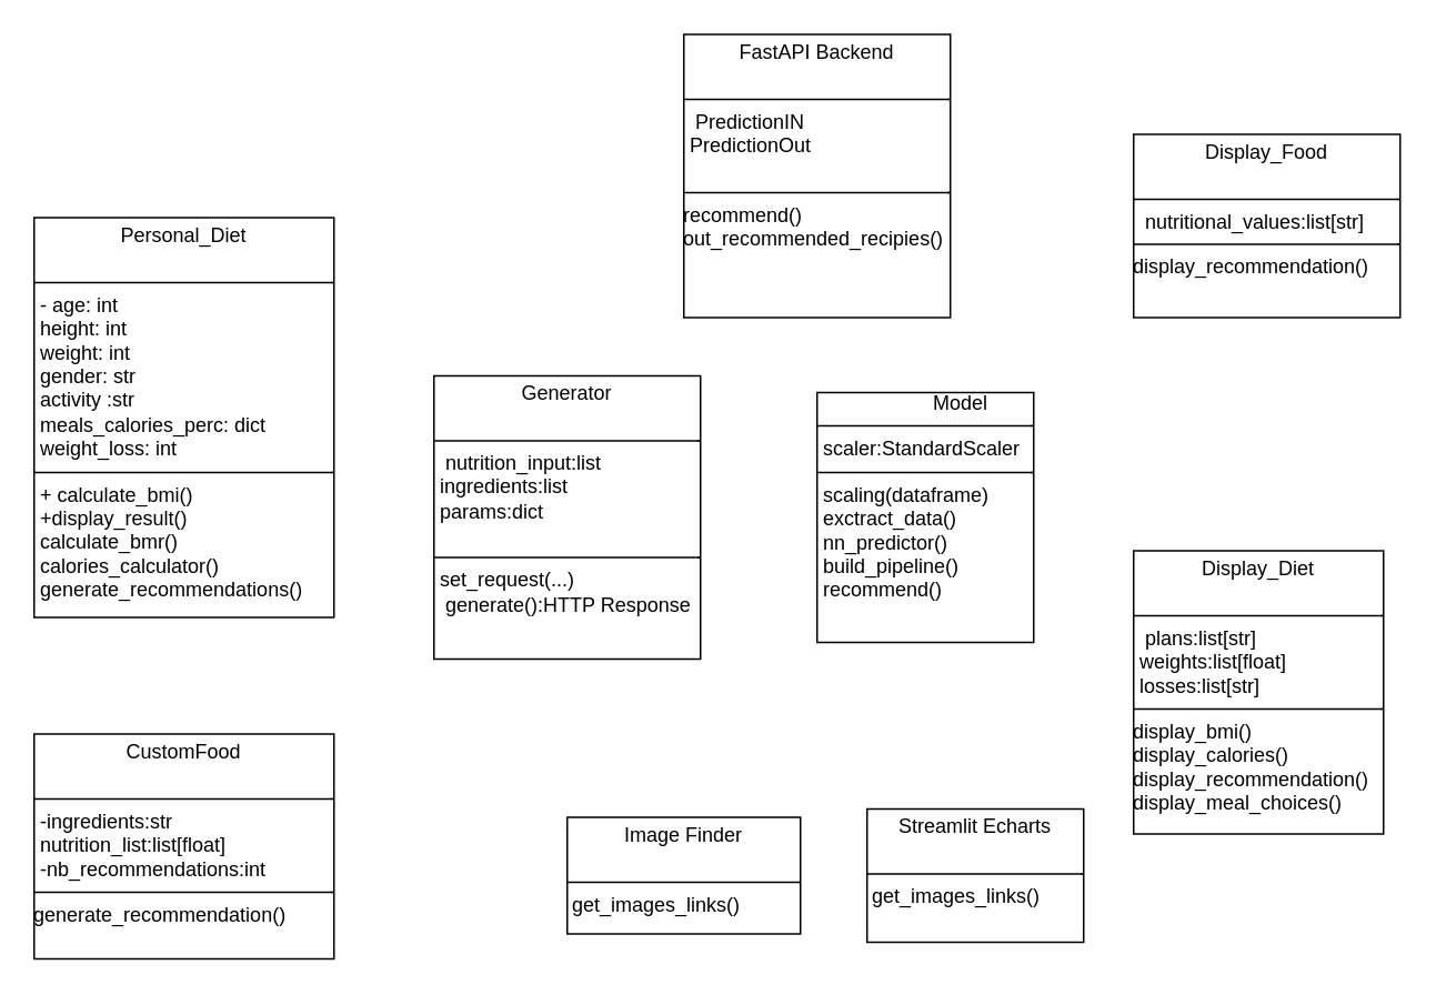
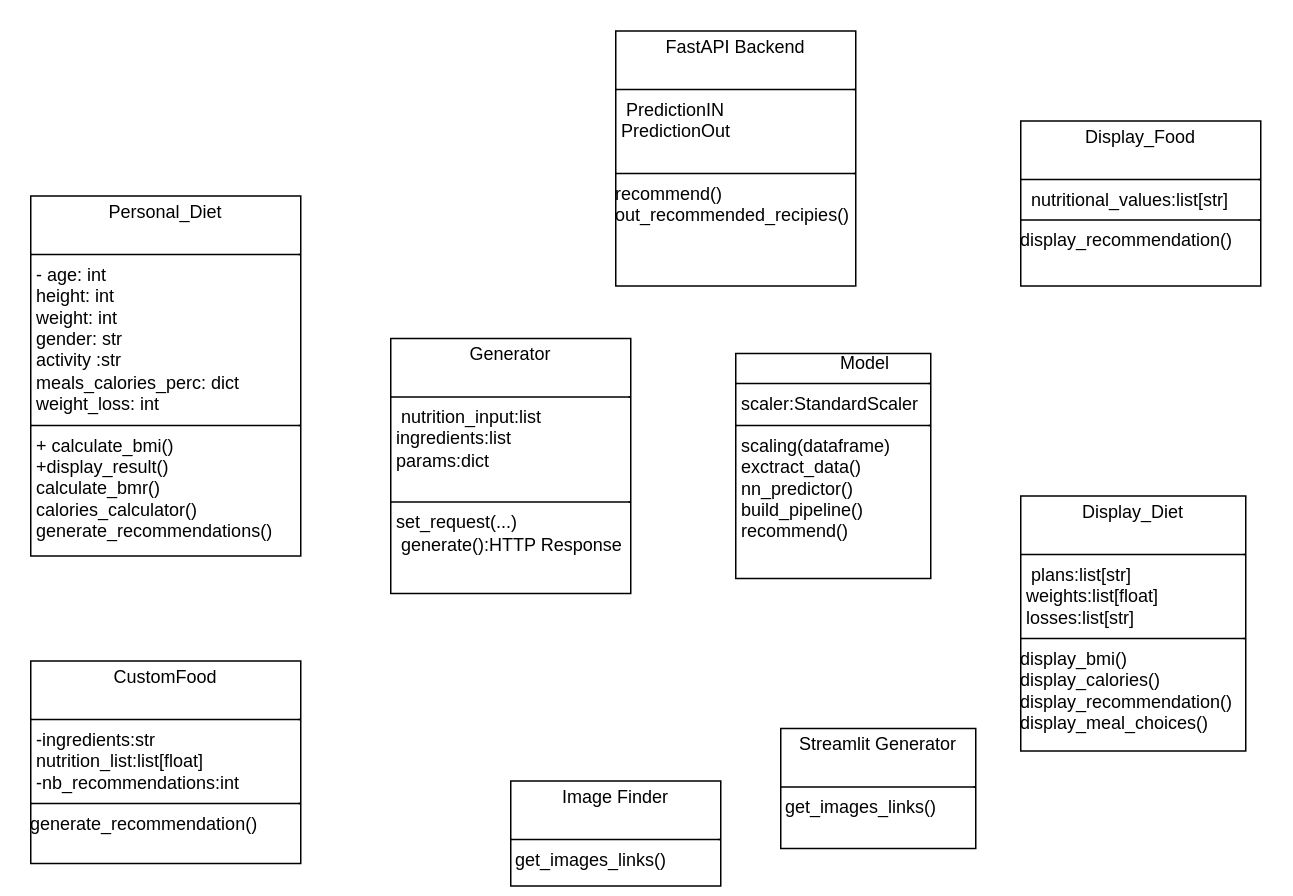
  <mxCell id="0" />
  <mxCell id="1" parent="0" />
  <mxCell id="2" value="&lt;p style=&quot;margin:0px;margin-top:4px;text-align:center;&quot;&gt;Personal_Diet&lt;br&gt;&lt;br&gt;&lt;/p&gt;&lt;hr size=&quot;1&quot; style=&quot;border-style:solid;&quot;&gt;&lt;p style=&quot;margin:0px;margin-left:4px;&quot;&gt;- age: int&lt;/p&gt;&lt;p style=&quot;margin:0px;margin-left:4px;&quot;&gt;height: int&amp;nbsp;&lt;/p&gt;&lt;p style=&quot;margin:0px;margin-left:4px;&quot;&gt;weight: int&lt;/p&gt;&lt;p style=&quot;margin:0px;margin-left:4px;&quot;&gt;gender: str&lt;/p&gt;&lt;p style=&quot;margin:0px;margin-left:4px;&quot;&gt;activity :str&lt;/p&gt;&lt;p style=&quot;margin:0px;margin-left:4px;&quot;&gt;meals_calories_perc: dict&lt;/p&gt;&lt;p style=&quot;margin:0px;margin-left:4px;&quot;&gt;weight_loss: int&lt;/p&gt;&lt;hr size=&quot;1&quot; style=&quot;border-style:solid;&quot;&gt;&lt;p style=&quot;margin:0px;margin-left:4px;&quot;&gt;+ calculate_bmi() &lt;br&gt;+display_result() &lt;br&gt;&lt;/p&gt;&lt;p style=&quot;margin:0px;margin-left:4px;&quot;&gt;calculate_bmr() &lt;br&gt;&lt;/p&gt;&lt;p style=&quot;margin:0px;margin-left:4px;&quot;&gt;calories_calculator() &lt;br&gt;&lt;/p&gt;&lt;p style=&quot;margin:0px;margin-left:4px;&quot;&gt;generate_recommendations() &lt;br&gt;&lt;/p&gt;" style="verticalAlign=top;align=left;overflow=fill;html=1;whiteSpace=wrap;" parent="1" vertex="1"><mxGeometry x="20" y="130" width="180" height="240" as="geometry" /></mxCell>
  <mxCell id="3" value="&lt;p style=&quot;margin:0px;margin-top:4px;text-align:center;&quot;&gt;FastAPI Backend&lt;br&gt;&lt;br&gt;&lt;/p&gt;&lt;hr size=&quot;1&quot; style=&quot;border-style:solid;&quot;&gt;&lt;p style=&quot;margin:0px;margin-left:4px;&quot;&gt;&amp;nbsp;PredictionIN&lt;/p&gt;&lt;p style=&quot;margin:0px;margin-left:4px;&quot;&gt;PredictionOut&lt;br&gt;&lt;/p&gt;&lt;p style=&quot;margin:0px;margin-left:4px;&quot;&gt;&lt;br&gt;&lt;/p&gt;&lt;hr size=&quot;1&quot; style=&quot;border-style:solid;&quot;&gt;&lt;div&gt;recommend()&lt;/div&gt;&lt;div&gt;out_recommended_recipies()&lt;br&gt;&lt;/div&gt;" style="verticalAlign=top;align=left;overflow=fill;html=1;whiteSpace=wrap;" parent="1" vertex="1"><mxGeometry x="410" y="20" width="160" height="170" as="geometry" /></mxCell>
  <mxCell id="4" value="&lt;p style=&quot;margin:0px;margin-top:4px;text-align:center;&quot;&gt;Generator&lt;br&gt;&lt;br&gt;&lt;/p&gt;&lt;hr size=&quot;1&quot; style=&quot;border-style:solid;&quot;&gt;&lt;p style=&quot;margin:0px;margin-left:4px;&quot;&gt;&amp;nbsp;nutrition_input:list&lt;/p&gt;&lt;p style=&quot;margin:0px;margin-left:4px;&quot;&gt;ingredients:list&lt;/p&gt;&lt;p style=&quot;margin:0px;margin-left:4px;&quot;&gt;params:dict&lt;/p&gt;&lt;p style=&quot;margin:0px;margin-left:4px;&quot;&gt;&lt;br&gt;&lt;/p&gt;&lt;hr size=&quot;1&quot; style=&quot;border-style:solid;&quot;&gt;&lt;p style=&quot;margin:0px;margin-left:4px;&quot;&gt;set_request(...)&lt;/p&gt;&lt;p style=&quot;margin:0px;margin-left:4px;&quot;&gt;&amp;nbsp;generate():HTTP Response&lt;/p&gt;" style="verticalAlign=top;align=left;overflow=fill;html=1;whiteSpace=wrap;" parent="1" vertex="1"><mxGeometry x="260" y="225" width="160" height="170" as="geometry" /></mxCell>
  <mxCell id="5" value="&amp;nbsp;&amp;nbsp;&amp;nbsp;&amp;nbsp;&amp;nbsp;&amp;nbsp;&amp;nbsp;&amp;nbsp;&amp;nbsp;&amp;nbsp;&amp;nbsp;&amp;nbsp;&amp;nbsp;&amp;nbsp;&amp;nbsp;&amp;nbsp;&amp;nbsp;&amp;nbsp;&amp;nbsp;&amp;nbsp; Model&lt;hr size=&quot;1&quot; style=&quot;border-style:solid;&quot;&gt;&lt;p style=&quot;margin:0px;margin-left:4px;&quot;&gt;scaler:StandardScaler&lt;/p&gt;&lt;hr size=&quot;1&quot; style=&quot;border-style:solid;&quot;&gt;&lt;p style=&quot;margin:0px;margin-left:4px;&quot;&gt;scaling(dataframe)&lt;/p&gt;&lt;p style=&quot;margin:0px;margin-left:4px;&quot;&gt;exctract_data()&lt;/p&gt;&lt;p style=&quot;margin:0px;margin-left:4px;&quot;&gt;nn_predictor()&lt;/p&gt;&lt;p style=&quot;margin:0px;margin-left:4px;&quot;&gt;build_pipeline()&lt;/p&gt;&lt;p style=&quot;margin:0px;margin-left:4px;&quot;&gt;recommend()&lt;/p&gt;&lt;p style=&quot;margin:0px;margin-left:4px;&quot;&gt;&lt;br&gt;&lt;/p&gt;" style="verticalAlign=top;align=left;overflow=fill;html=1;whiteSpace=wrap;" vertex="1" parent="1"><mxGeometry x="490" y="235" width="130" height="150" as="geometry" /></mxCell>
- <mxCell id="6" value="&lt;p style=&quot;margin:0px;margin-top:4px;text-align:center;&quot;&gt;Image Finder&lt;br&gt;&lt;br&gt;&lt;/p&gt;&lt;hr size=&quot;1&quot; style=&quot;border-style:solid;&quot;&gt;&amp;nbsp;get_images_links()" style="verticalAlign=top;align=left;overflow=fill;html=1;whiteSpace=wrap;" vertex="1" parent="1"><mxGeometry x="340" y="490" width="140" height="70" as="geometry" /></mxCell>
- <mxCell id="7" value="&lt;p style=&quot;margin:0px;margin-top:4px;text-align:center;&quot;&gt;Streamlit Echarts&lt;br&gt;&lt;br&gt;&lt;/p&gt;&lt;hr size=&quot;1&quot; style=&quot;border-style:solid;&quot;&gt;&amp;nbsp;get_images_links()" style="verticalAlign=top;align=left;overflow=fill;html=1;whiteSpace=wrap;" vertex="1" parent="1"><mxGeometry x="520" y="485" width="130" height="80" as="geometry" /></mxCell>
+ <mxCell id="6" value="&lt;p style=&quot;margin:0px;margin-top:4px;text-align:center;&quot;&gt;Image Finder&lt;br&gt;&lt;br&gt;&lt;/p&gt;&lt;hr size=&quot;1&quot; style=&quot;border-style:solid;&quot;&gt;&amp;nbsp;get_images_links()" style="verticalAlign=top;align=left;overflow=fill;html=1;whiteSpace=wrap;" vertex="1" parent="1"><mxGeometry x="340" y="520" width="140" height="70" as="geometry" /></mxCell>
+ <mxCell id="7" value="&lt;p style=&quot;margin:0px;margin-top:4px;text-align:center;&quot;&gt;Streamlit Generator&lt;br&gt;&lt;br&gt;&lt;/p&gt;&lt;hr size=&quot;1&quot; style=&quot;border-style:solid;&quot;&gt;&amp;nbsp;get_images_links()" style="verticalAlign=top;align=left;overflow=fill;html=1;whiteSpace=wrap;" vertex="1" parent="1"><mxGeometry x="520" y="485" width="130" height="80" as="geometry" /></mxCell>
  <mxCell id="8" value="&lt;p style=&quot;margin:0px;margin-top:4px;text-align:center;&quot;&gt;Display_Diet&lt;br&gt;&lt;br&gt;&lt;/p&gt;&lt;hr size=&quot;1&quot; style=&quot;border-style:solid;&quot;&gt;&lt;p style=&quot;margin:0px;margin-left:4px;&quot;&gt;&amp;nbsp;plans:list[str]&lt;/p&gt;&lt;p style=&quot;margin:0px;margin-left:4px;&quot;&gt;weights:list[float]&lt;br&gt;&lt;/p&gt;&lt;p style=&quot;margin:0px;margin-left:4px;&quot;&gt;losses:list[str]&lt;br&gt;&lt;/p&gt;&lt;hr size=&quot;1&quot; style=&quot;border-style:solid;&quot;&gt;&lt;div&gt;display_bmi()&lt;/div&gt;&lt;div&gt;display_calories()&lt;/div&gt;&lt;div&gt;display_recommendation()&lt;/div&gt;&lt;div&gt;display_meal_choices()&lt;br&gt;&lt;/div&gt;&lt;div&gt;&lt;br&gt;&lt;/div&gt;" style="verticalAlign=top;align=left;overflow=fill;html=1;whiteSpace=wrap;" vertex="1" parent="1"><mxGeometry x="680" y="330" width="150" height="170" as="geometry" /></mxCell>
  <mxCell id="9" value="&lt;p style=&quot;margin:0px;margin-top:4px;text-align:center;&quot;&gt;CustomFood&lt;br&gt;&lt;br&gt;&lt;/p&gt;&lt;hr size=&quot;1&quot; style=&quot;border-style:solid;&quot;&gt;&lt;p style=&quot;margin:0px;margin-left:4px;&quot;&gt;-ingredients:str&lt;/p&gt;&lt;p style=&quot;margin:0px;margin-left:4px;&quot;&gt;nutrition_list:list[float]&lt;/p&gt;&lt;p style=&quot;margin:0px;margin-left:4px;&quot;&gt;-nb_recommendations:int&lt;br&gt;&lt;/p&gt;&lt;hr size=&quot;1&quot; style=&quot;border-style:solid;&quot;&gt;generate_recommendation()" style="verticalAlign=top;align=left;overflow=fill;html=1;whiteSpace=wrap;" vertex="1" parent="1"><mxGeometry x="20" y="440" width="180" height="135" as="geometry" /></mxCell>
  <mxCell id="10" value="&lt;p style=&quot;margin:0px;margin-top:4px;text-align:center;&quot;&gt;Display_Food&lt;br&gt;&lt;br&gt;&lt;/p&gt;&lt;hr size=&quot;1&quot; style=&quot;border-style:solid;&quot;&gt;&lt;p style=&quot;margin:0px;margin-left:4px;&quot;&gt;&amp;nbsp;nutritional_values:list[str]&lt;/p&gt;&lt;hr size=&quot;1&quot; style=&quot;border-style:solid;&quot;&gt;&lt;div&gt;display_recommendation()&lt;br&gt;&lt;/div&gt;&lt;div&gt;&lt;br&gt;&lt;/div&gt;" style="verticalAlign=top;align=left;overflow=fill;html=1;whiteSpace=wrap;" vertex="1" parent="1"><mxGeometry x="680" y="80" width="160" height="110" as="geometry" /></mxCell>
